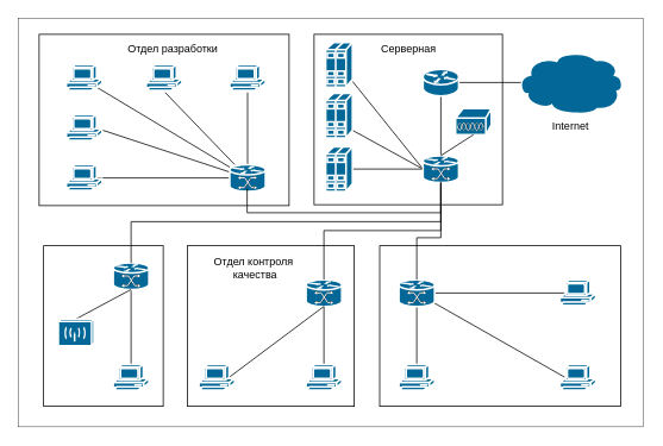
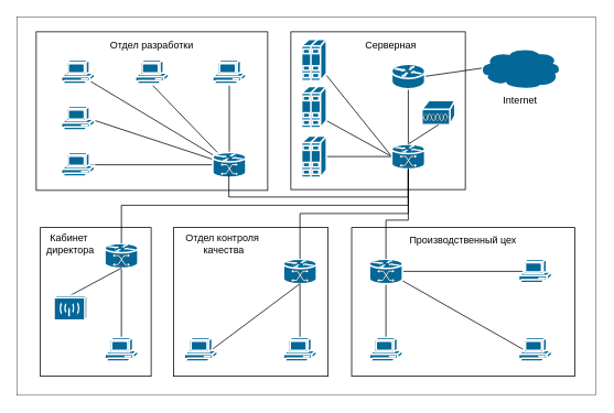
  <mxCell id="0" />
  <mxCell id="1" parent="0" />
  <mxCell id="2" value="" style="rounded=0;whiteSpace=wrap;html=1;fillColor=none;strokeWidth=0.5;" parent="1" vertex="1"><mxGeometry x="20" y="20" width="700" height="458" as="geometry" /></mxCell>
  <mxCell id="3" value="" style="rounded=0;whiteSpace=wrap;html=1;fillColor=none;" parent="1" vertex="1"><mxGeometry x="48" y="275" width="134" height="180" as="geometry" /></mxCell>
  <mxCell id="4" value="" style="rounded=0;whiteSpace=wrap;html=1;fillColor=none;" parent="1" vertex="1"><mxGeometry x="43" y="38" width="280" height="192" as="geometry" /></mxCell>
  <mxCell id="5" value="" style="rounded=0;whiteSpace=wrap;html=1;fillColor=none;" parent="1" vertex="1"><mxGeometry x="209" y="275" width="187" height="180" as="geometry" /></mxCell>
  <mxCell id="6" value="" style="rounded=0;whiteSpace=wrap;html=1;fillColor=none;" parent="1" vertex="1"><mxGeometry x="424.5" y="275" width="270" height="180" as="geometry" /></mxCell>
- <mxCell id="7" value="Internet" style="shape=mxgraph.cisco.storage.cloud;sketch=0;html=1;pointerEvents=1;dashed=0;fillColor=#036897;strokeColor=#ffffff;strokeWidth=2;verticalLabelPosition=bottom;verticalAlign=top;align=center;outlineConnect=0;" parent="1" vertex="1"><mxGeometry x="578" y="57" width="120" height="70" as="geometry" /></mxCell>
+ <mxCell id="7" value="Internet" style="shape=mxgraph.cisco.storage.cloud;sketch=0;html=1;pointerEvents=1;dashed=0;fillColor=#036897;strokeColor=#ffffff;strokeWidth=2;verticalLabelPosition=bottom;verticalAlign=top;align=center;outlineConnect=0;" parent="1" vertex="1"><mxGeometry x="578" y="57" width="100" height="50" as="geometry" /></mxCell>
  <mxCell id="8" style="rounded=0;orthogonalLoop=1;jettySize=auto;html=1;entryX=0.04;entryY=0.5;entryDx=0;entryDy=0;entryPerimeter=0;endArrow=none;endFill=0;exitX=1;exitY=0.5;exitDx=0;exitDy=0;exitPerimeter=0;" parent="1" target="7" edge="1" source="51"><mxGeometry relative="1" as="geometry"><mxPoint x="-186" y="453" as="sourcePoint" /></mxGeometry></mxCell>
  <mxCell id="9" style="edgeStyle=none;rounded=0;orthogonalLoop=1;jettySize=auto;html=1;entryX=0.5;entryY=0;entryDx=0;entryDy=0;entryPerimeter=0;endArrow=none;endFill=0;startSize=16;exitX=0.5;exitY=1;exitDx=0;exitDy=0;exitPerimeter=0;" parent="1" source="10" target="26" edge="1"><mxGeometry relative="1" as="geometry" /></mxCell>
  <mxCell id="10" value="" style="shape=mxgraph.cisco.switches.mgx_8000_multiservice_switch;sketch=0;html=1;pointerEvents=1;dashed=0;fillColor=#036897;strokeColor=#ffffff;strokeWidth=2;verticalLabelPosition=bottom;verticalAlign=top;align=center;outlineConnect=0;" parent="1" vertex="1"><mxGeometry x="126" y="294" width="40" height="30" as="geometry" /></mxCell>
  <mxCell id="11" style="edgeStyle=none;rounded=0;orthogonalLoop=1;jettySize=auto;html=1;entryX=0.83;entryY=0.5;entryDx=0;entryDy=0;entryPerimeter=0;endArrow=none;endFill=0;startSize=16;" parent="1" source="16" target="28" edge="1"><mxGeometry relative="1" as="geometry" /></mxCell>
  <mxCell id="12" style="edgeStyle=none;rounded=0;orthogonalLoop=1;jettySize=auto;html=1;entryX=0.83;entryY=0.5;entryDx=0;entryDy=0;entryPerimeter=0;endArrow=none;endFill=0;startSize=16;" parent="1" source="16" target="27" edge="1"><mxGeometry relative="1" as="geometry" /></mxCell>
  <mxCell id="13" style="edgeStyle=none;rounded=0;orthogonalLoop=1;jettySize=auto;html=1;entryX=0.86;entryY=0.85;entryDx=0;entryDy=0;entryPerimeter=0;endArrow=none;endFill=0;startSize=16;" parent="1" source="16" target="29" edge="1"><mxGeometry relative="1" as="geometry" /></mxCell>
  <mxCell id="14" style="edgeStyle=none;rounded=0;orthogonalLoop=1;jettySize=auto;html=1;entryX=0.5;entryY=1;entryDx=0;entryDy=0;entryPerimeter=0;endArrow=none;endFill=0;startSize=16;" parent="1" source="16" target="30" edge="1"><mxGeometry relative="1" as="geometry" /></mxCell>
  <mxCell id="15" style="edgeStyle=none;rounded=0;orthogonalLoop=1;jettySize=auto;html=1;entryX=0.5;entryY=1;entryDx=0;entryDy=0;entryPerimeter=0;endArrow=none;endFill=0;startSize=16;" parent="1" source="16" target="24" edge="1"><mxGeometry relative="1" as="geometry" /></mxCell>
  <mxCell id="16" value="" style="shape=mxgraph.cisco.switches.mgx_8000_multiservice_switch;sketch=0;html=1;pointerEvents=1;dashed=0;fillColor=#036897;strokeColor=#ffffff;strokeWidth=2;verticalLabelPosition=bottom;verticalAlign=top;align=center;outlineConnect=0;" parent="1" vertex="1"><mxGeometry x="256.5" y="184" width="40" height="30" as="geometry" /></mxCell>
  <mxCell id="17" style="edgeStyle=none;rounded=0;orthogonalLoop=1;jettySize=auto;html=1;entryX=0.16;entryY=0.5;entryDx=0;entryDy=0;entryPerimeter=0;endArrow=none;endFill=0;startSize=16;" parent="1" source="20" target="31" edge="1"><mxGeometry relative="1" as="geometry" /></mxCell>
  <mxCell id="18" style="edgeStyle=none;rounded=0;orthogonalLoop=1;jettySize=auto;html=1;entryX=0.16;entryY=0.5;entryDx=0;entryDy=0;entryPerimeter=0;endArrow=none;endFill=0;startSize=16;" parent="1" source="20" target="32" edge="1"><mxGeometry relative="1" as="geometry" /></mxCell>
  <mxCell id="19" style="edgeStyle=none;rounded=0;orthogonalLoop=1;jettySize=auto;html=1;entryX=0.5;entryY=0;entryDx=0;entryDy=0;entryPerimeter=0;endArrow=none;endFill=0;startSize=16;" parent="1" source="20" target="33" edge="1"><mxGeometry relative="1" as="geometry" /></mxCell>
  <mxCell id="20" value="" style="shape=mxgraph.cisco.switches.mgx_8000_multiservice_switch;sketch=0;html=1;pointerEvents=1;dashed=0;fillColor=#036897;strokeColor=#ffffff;strokeWidth=2;verticalLabelPosition=bottom;verticalAlign=top;align=center;outlineConnect=0;" parent="1" vertex="1"><mxGeometry x="446" y="313" width="40" height="30" as="geometry" /></mxCell>
  <mxCell id="21" style="edgeStyle=orthogonalEdgeStyle;rounded=0;orthogonalLoop=1;jettySize=auto;html=1;entryX=0.5;entryY=1;entryDx=0;entryDy=0;endArrow=none;endFill=0;startSize=16;exitX=0.5;exitY=0;exitDx=0;exitDy=0;exitPerimeter=0;entryPerimeter=0;" parent="1" source="10" edge="1"><mxGeometry relative="1" as="geometry"><mxPoint x="153" y="294" as="sourcePoint" /><mxPoint x="498" y="204" as="targetPoint" /><Array as="points"><mxPoint x="146" y="248" /><mxPoint x="493" y="248" /><mxPoint x="493" y="204" /></Array></mxGeometry></mxCell>
  <mxCell id="22" value="" style="shape=mxgraph.cisco.switches.mgx_8000_multiservice_switch;sketch=0;html=1;pointerEvents=1;dashed=0;fillColor=#036897;strokeColor=#ffffff;strokeWidth=2;verticalLabelPosition=bottom;verticalAlign=top;align=center;outlineConnect=0;" parent="1" vertex="1"><mxGeometry x="342" y="313" width="40" height="30" as="geometry" /></mxCell>
  <mxCell id="23" style="edgeStyle=none;rounded=0;orthogonalLoop=1;jettySize=auto;html=1;entryX=0.83;entryY=0.5;entryDx=0;entryDy=0;entryPerimeter=0;endArrow=none;endFill=0;startSize=16;exitX=0.5;exitY=1;exitDx=0;exitDy=0;exitPerimeter=0;" parent="1" source="22" target="25" edge="1"><mxGeometry relative="1" as="geometry" /></mxCell>
  <mxCell id="24" value="" style="shape=mxgraph.cisco.computers_and_peripherals.pc;sketch=0;html=1;pointerEvents=1;dashed=0;fillColor=#036897;strokeColor=#ffffff;strokeWidth=2;verticalLabelPosition=bottom;verticalAlign=top;align=center;outlineConnect=0;" parent="1" vertex="1"><mxGeometry x="256.5" y="72" width="40" height="30" as="geometry" /></mxCell>
  <mxCell id="25" value="" style="shape=mxgraph.cisco.computers_and_peripherals.pc;sketch=0;html=1;pointerEvents=1;dashed=0;fillColor=#036897;strokeColor=#ffffff;strokeWidth=2;verticalLabelPosition=bottom;verticalAlign=top;align=center;outlineConnect=0;" parent="1" vertex="1"><mxGeometry x="222" y="408" width="40" height="30" as="geometry" /></mxCell>
  <mxCell id="26" value="" style="shape=mxgraph.cisco.computers_and_peripherals.pc;sketch=0;html=1;pointerEvents=1;dashed=0;fillColor=#036897;strokeColor=#ffffff;strokeWidth=2;verticalLabelPosition=bottom;verticalAlign=top;align=center;outlineConnect=0;" parent="1" vertex="1"><mxGeometry x="126" y="408" width="40" height="30" as="geometry" /></mxCell>
  <mxCell id="27" value="" style="shape=mxgraph.cisco.computers_and_peripherals.pc;sketch=0;html=1;pointerEvents=1;dashed=0;fillColor=#036897;strokeColor=#ffffff;strokeWidth=2;verticalLabelPosition=bottom;verticalAlign=top;align=center;outlineConnect=0;" parent="1" vertex="1"><mxGeometry x="73.5" y="128" width="40" height="30" as="geometry" /></mxCell>
  <mxCell id="28" value="" style="shape=mxgraph.cisco.computers_and_peripherals.pc;sketch=0;html=1;pointerEvents=1;dashed=0;fillColor=#036897;strokeColor=#ffffff;strokeWidth=2;verticalLabelPosition=bottom;verticalAlign=top;align=center;outlineConnect=0;" parent="1" vertex="1"><mxGeometry x="73.5" y="184" width="40" height="30" as="geometry" /></mxCell>
  <mxCell id="29" value="" style="shape=mxgraph.cisco.computers_and_peripherals.pc;sketch=0;html=1;pointerEvents=1;dashed=0;fillColor=#036897;strokeColor=#ffffff;strokeWidth=2;verticalLabelPosition=bottom;verticalAlign=top;align=center;outlineConnect=0;" parent="1" vertex="1"><mxGeometry x="73.5" y="72" width="40" height="30" as="geometry" /></mxCell>
  <mxCell id="30" value="" style="shape=mxgraph.cisco.computers_and_peripherals.pc;sketch=0;html=1;pointerEvents=1;dashed=0;fillColor=#036897;strokeColor=#ffffff;strokeWidth=2;verticalLabelPosition=bottom;verticalAlign=top;align=center;outlineConnect=0;" parent="1" vertex="1"><mxGeometry x="163" y="72" width="40" height="30" as="geometry" /></mxCell>
  <mxCell id="31" value="" style="shape=mxgraph.cisco.computers_and_peripherals.pc;sketch=0;html=1;pointerEvents=1;dashed=0;fillColor=#036897;strokeColor=#ffffff;strokeWidth=2;verticalLabelPosition=bottom;verticalAlign=top;align=center;outlineConnect=0;" parent="1" vertex="1"><mxGeometry x="626.5" y="408" width="40" height="30" as="geometry" /></mxCell>
  <mxCell id="32" value="" style="shape=mxgraph.cisco.computers_and_peripherals.pc;sketch=0;html=1;pointerEvents=1;dashed=0;fillColor=#036897;strokeColor=#ffffff;strokeWidth=2;verticalLabelPosition=bottom;verticalAlign=top;align=center;outlineConnect=0;" parent="1" vertex="1"><mxGeometry x="626.5" y="313" width="40" height="30" as="geometry" /></mxCell>
  <mxCell id="33" value="" style="shape=mxgraph.cisco.computers_and_peripherals.pc;sketch=0;html=1;pointerEvents=1;dashed=0;fillColor=#036897;strokeColor=#ffffff;strokeWidth=2;verticalLabelPosition=bottom;verticalAlign=top;align=center;outlineConnect=0;" parent="1" vertex="1"><mxGeometry x="446" y="408" width="40" height="30" as="geometry" /></mxCell>
- <mxCell id="35" value="Отдел контроля&lt;br&gt;&amp;nbsp;качества" style="text;html=1;strokeColor=none;fillColor=none;align=center;verticalAlign=middle;whiteSpace=wrap;rounded=0;" parent="1" vertex="1"><mxGeometry x="237" y="290" width="93" height="20" as="geometry" /></mxCell>
- <mxCell id="36" value="Отдел разработки" style="text;html=1;strokeColor=none;fillColor=none;align=center;verticalAlign=middle;whiteSpace=wrap;rounded=0;" parent="1" vertex="1"><mxGeometry x="133" y="44" width="120" height="20" as="geometry" /></mxCell>
+ <mxCell id="34" value="Кабинет&amp;nbsp;&lt;div&gt;директора&lt;/div&gt;" style="text;html=1;strokeColor=none;fillColor=none;align=center;verticalAlign=middle;whiteSpace=wrap;rounded=0;" parent="1" vertex="1"><mxGeometry x="48" y="285" width="73" height="20" as="geometry" /></mxCell>
+ <mxCell id="35" value="Отдел контроля&lt;br&gt;&amp;nbsp;качества" style="text;html=1;strokeColor=none;fillColor=none;align=center;verticalAlign=middle;whiteSpace=wrap;rounded=0;" parent="1" vertex="1"><mxGeometry x="222" y="285" width="93" height="20" as="geometry" /></mxCell>
+ <mxCell id="36" value="Отдел разработки" style="text;html=1;strokeColor=none;fillColor=none;align=center;verticalAlign=middle;whiteSpace=wrap;rounded=0;" parent="1" vertex="1"><mxGeometry x="123" y="44" width="120" height="20" as="geometry" /></mxCell>
+ <mxCell id="37" value="Производственный цех" style="text;html=1;strokeColor=none;fillColor=none;align=center;verticalAlign=middle;whiteSpace=wrap;rounded=0;" parent="1" vertex="1"><mxGeometry x="486" y="281" width="147" height="20" as="geometry" /></mxCell>
  <mxCell id="38" style="edgeStyle=none;rounded=0;orthogonalLoop=1;jettySize=auto;html=1;endArrow=none;endFill=0;startSize=16;exitX=0.5;exitY=1;exitDx=0;exitDy=0;exitPerimeter=0;entryX=0.5;entryY=0;entryDx=0;entryDy=0;entryPerimeter=0;" edge="1" parent="1" source="22" target="39"><mxGeometry relative="1" as="geometry"><mxPoint x="270" y="310" as="sourcePoint" /><mxPoint x="213" y="331" as="targetPoint" /></mxGeometry></mxCell>
  <mxCell id="39" value="" style="shape=mxgraph.cisco.computers_and_peripherals.pc;sketch=0;html=1;pointerEvents=1;dashed=0;fillColor=#036897;strokeColor=#ffffff;strokeWidth=2;verticalLabelPosition=bottom;verticalAlign=top;align=center;outlineConnect=0;" vertex="1" parent="1"><mxGeometry x="342" y="408" width="40" height="30" as="geometry" /></mxCell>
  <mxCell id="40" value="" style="group" vertex="1" connectable="0" parent="1"><mxGeometry x="351" y="38" width="220" height="191" as="geometry" /></mxCell>
  <mxCell id="41" value="" style="rounded=0;whiteSpace=wrap;html=1;fillColor=none;" parent="40" vertex="1"><mxGeometry width="211" height="191" as="geometry" /></mxCell>
  <mxCell id="42" style="edgeStyle=none;rounded=0;orthogonalLoop=1;jettySize=auto;html=1;entryX=0;entryY=0.5;entryDx=0;entryDy=0;entryPerimeter=0;endArrow=none;endFill=0;" parent="40" source="43" target="49" edge="1"><mxGeometry relative="1" as="geometry" /></mxCell>
  <mxCell id="43" value="" style="shape=mxgraph.cisco.servers.standard_host;sketch=0;html=1;pointerEvents=1;dashed=0;fillColor=#036897;strokeColor=#ffffff;strokeWidth=2;verticalLabelPosition=bottom;verticalAlign=top;align=center;outlineConnect=0;" parent="40" vertex="1"><mxGeometry x="13" y="9" width="30" height="50" as="geometry" /></mxCell>
  <mxCell id="44" value="" style="edgeStyle=none;rounded=0;orthogonalLoop=1;jettySize=auto;html=1;endArrow=none;endFill=0;entryX=0;entryY=0.5;entryDx=0;entryDy=0;entryPerimeter=0;exitX=0;exitY=0.5;exitDx=0;exitDy=0;exitPerimeter=0;" parent="40" source="45" target="49" edge="1"><mxGeometry relative="1" as="geometry" /></mxCell>
  <mxCell id="45" value="" style="shape=mxgraph.cisco.servers.standard_host;sketch=0;html=1;pointerEvents=1;dashed=0;fillColor=#036897;strokeColor=#ffffff;strokeWidth=2;verticalLabelPosition=bottom;verticalAlign=top;align=center;outlineConnect=0;" parent="40" vertex="1"><mxGeometry x="13" y="66" width="30" height="50" as="geometry" /></mxCell>
  <mxCell id="46" style="edgeStyle=none;rounded=0;orthogonalLoop=1;jettySize=auto;html=1;entryX=0;entryY=0.5;entryDx=0;entryDy=0;entryPerimeter=0;endArrow=none;endFill=0;exitX=0;exitY=0.5;exitDx=0;exitDy=0;exitPerimeter=0;" parent="40" source="47" target="49" edge="1"><mxGeometry relative="1" as="geometry" /></mxCell>
  <mxCell id="47" value="" style="shape=mxgraph.cisco.servers.standard_host;sketch=0;html=1;pointerEvents=1;dashed=0;fillColor=#036897;strokeColor=#ffffff;strokeWidth=2;verticalLabelPosition=bottom;verticalAlign=top;align=center;outlineConnect=0;" parent="40" vertex="1"><mxGeometry x="13" y="126" width="30" height="50" as="geometry" /></mxCell>
  <mxCell id="48" style="edgeStyle=none;rounded=0;orthogonalLoop=1;jettySize=auto;html=1;exitX=0.5;exitY=0;exitDx=0;exitDy=0;exitPerimeter=0;entryX=0.5;entryY=1;entryDx=0;entryDy=0;entryPerimeter=0;endArrow=none;endFill=0;" parent="40" target="49" edge="1" source="51"><mxGeometry relative="1" as="geometry"><mxPoint x="62" y="163" as="sourcePoint" /></mxGeometry></mxCell>
  <mxCell id="49" value="" style="shape=mxgraph.cisco.switches.mgx_8000_multiservice_switch;sketch=0;html=1;pointerEvents=1;dashed=0;fillColor=#036897;strokeColor=#ffffff;strokeWidth=2;verticalLabelPosition=bottom;verticalAlign=top;align=center;outlineConnect=0;" parent="40" vertex="1"><mxGeometry x="122" y="136" width="40" height="30" as="geometry" /></mxCell>
- <mxCell id="50" value="Серверная" style="text;html=1;strokeColor=none;fillColor=none;align=center;verticalAlign=middle;whiteSpace=wrap;rounded=0;" parent="40" vertex="1"><mxGeometry x="52.5" y="6" width="106" height="20" as="geometry" /></mxCell>
+ <mxCell id="50" value="Серверная" style="text;html=1;strokeColor=none;fillColor=none;align=center;verticalAlign=middle;whiteSpace=wrap;rounded=0;" parent="40" vertex="1"><mxGeometry x="67.5" y="6" width="106" height="20" as="geometry" /></mxCell>
  <mxCell id="51" value="&lt;span style=&quot;color: rgba(0, 0, 0, 0); font-family: monospace; font-size: 0px; text-align: start;&quot;&gt;%3CmxGraphModel%3E%3Croot%3E%3CmxCell%20id%3D%220%22%2F%3E%3CmxCell%20id%3D%221%22%20parent%3D%220%22%2F%3E%3CmxCell%20id%3D%222%22%20value%3D%22%22%20style%3D%22shape%3Dmxgraph.cisco.storage.relational_database%3Bsketch%3D0%3Bhtml%3D1%3BpointerEvents%3D1%3Bdashed%3D0%3BfillColor%3D%23036897%3BstrokeColor%3D%23ffffff%3BstrokeWidth%3D2%3BverticalLabelPosition%3Dbottom%3BverticalAlign%3Dtop%3Balign%3Dcenter%3BoutlineConnect%3D0%3B%22%20vertex%3D%221%22%20parent%3D%221%22%3E%3CmxGeometry%20x%3D%22113%22%20y%3D%22460%22%20width%3D%2240%22%20height%3D%2230%22%20as%3D%22geometry%22%2F%3E%3C%2FmxCell%3E%3C%2Froot%3E%3C%2FmxGraphModel%3E&lt;/span&gt;&lt;span style=&quot;color: rgba(0, 0, 0, 0); font-family: monospace; font-size: 0px; text-align: start;&quot;&gt;%3CmxGraphModel%3E%3Croot%3E%3CmxCell%20id%3D%220%22%2F%3E%3CmxCell%20id%3D%221%22%20parent%3D%220%22%2F%3E%3CmxCell%20id%3D%222%22%20value%3D%22%22%20style%3D%22shape%3Dmxgraph.cisco.storage.relational_database%3Bsketch%3D0%3Bhtml%3D1%3BpointerEvents%3D1%3Bdashed%3D0%3BfillColor%3D%23036897%3BstrokeColor%3D%23ffffff%3BstrokeWidth%3D2%3BverticalLabelPosition%3Dbottom%3BverticalAlign%3Dtop%3Balign%3Dcenter%3BoutlineConnect%3D0%3B%22%20vertex%3D%221%22%20parent%3D%221%22%3E%3CmxGeometry%20x%3D%22113%22%20y%3D%22460%22%20width%3D%2240%22%20height%3D%2230%22%20as%3D%22geometry%22%2F%3E%3C%2FmxCell%3E%3C%2Froot%3E%3C%2FmxGraphModel%3E&lt;/span&gt;" style="shape=mxgraph.cisco.routers.router;sketch=0;html=1;pointerEvents=1;dashed=0;fillColor=#036897;strokeColor=#ffffff;strokeWidth=2;verticalLabelPosition=bottom;verticalAlign=top;align=center;outlineConnect=0;" parent="40" vertex="1"><mxGeometry x="122" y="39" width="40" height="30" as="geometry" /></mxCell>
  <mxCell id="52" value="" style="shape=mxgraph.cisco.misc.access_point;sketch=0;html=1;pointerEvents=1;dashed=0;fillColor=#036897;strokeColor=#ffffff;strokeWidth=2;verticalLabelPosition=bottom;verticalAlign=top;align=center;outlineConnect=0;" vertex="1" parent="40"><mxGeometry x="158.5" y="83" width="40" height="30" as="geometry" /></mxCell>
  <mxCell id="53" style="edgeStyle=none;rounded=0;orthogonalLoop=1;jettySize=auto;html=1;exitX=0.5;exitY=0.985;exitDx=0;exitDy=0;exitPerimeter=0;entryX=0.5;entryY=0;entryDx=0;entryDy=0;entryPerimeter=0;endArrow=none;endFill=0;" edge="1" parent="40" source="52" target="49"><mxGeometry relative="1" as="geometry"><mxPoint x="152" y="39" as="sourcePoint" /><mxPoint x="152" y="176" as="targetPoint" /></mxGeometry></mxCell>
  <mxCell id="54" value="" style="endArrow=none;html=1;rounded=0;edgeStyle=orthogonalEdgeStyle;exitX=0.5;exitY=1;exitDx=0;exitDy=0;exitPerimeter=0;entryX=0.5;entryY=1;entryDx=0;entryDy=0;entryPerimeter=0;" edge="1" parent="1" target="49"><mxGeometry width="50" height="50" relative="1" as="geometry"><mxPoint x="276.01" y="211" as="sourcePoint" /><mxPoint x="492.51" y="201" as="targetPoint" /><Array as="points"><mxPoint x="276" y="238" /><mxPoint x="493" y="238" /></Array></mxGeometry></mxCell>
  <mxCell id="55" style="edgeStyle=orthogonalEdgeStyle;rounded=0;orthogonalLoop=1;jettySize=auto;html=1;entryX=0.5;entryY=1;entryDx=0;entryDy=0;endArrow=none;endFill=0;startSize=16;exitX=0.5;exitY=0;exitDx=0;exitDy=0;exitPerimeter=0;entryPerimeter=0;" edge="1" parent="1" source="20" target="49"><mxGeometry relative="1" as="geometry"><mxPoint x="353" y="323" as="sourcePoint" /><mxPoint x="503" y="214" as="targetPoint" /><Array as="points"><mxPoint x="466" y="266" /><mxPoint x="493" y="266" /></Array></mxGeometry></mxCell>
  <mxCell id="56" style="edgeStyle=orthogonalEdgeStyle;rounded=0;orthogonalLoop=1;jettySize=auto;html=1;entryX=0.5;entryY=1;entryDx=0;entryDy=0;endArrow=none;endFill=0;startSize=16;exitX=0.5;exitY=0;exitDx=0;exitDy=0;exitPerimeter=0;entryPerimeter=0;" edge="1" parent="1" source="22" target="49"><mxGeometry relative="1" as="geometry"><mxPoint x="372" y="323" as="sourcePoint" /><mxPoint x="503" y="214" as="targetPoint" /><Array as="points"><mxPoint x="362" y="258" /><mxPoint x="493" y="258" /></Array></mxGeometry></mxCell>
  <mxCell id="57" style="rounded=0;orthogonalLoop=1;jettySize=auto;html=1;endArrow=none;endFill=0;exitX=0.5;exitY=1;exitDx=0;exitDy=0;exitPerimeter=0;entryX=0.5;entryY=0;entryDx=0;entryDy=0;entryPerimeter=0;" edge="1" parent="1" source="10" target="58"><mxGeometry relative="1" as="geometry"><mxPoint x="82.115" y="362" as="targetPoint" /><mxPoint x="100" y="384" as="sourcePoint" /></mxGeometry></mxCell>
  <mxCell id="58" value="" style="shape=mxgraph.cisco.wireless.wireless_transport;sketch=0;html=1;pointerEvents=1;dashed=0;fillColor=#036897;strokeColor=#ffffff;strokeWidth=2;verticalLabelPosition=bottom;verticalAlign=top;align=center;outlineConnect=0;" vertex="1" parent="1"><mxGeometry x="64.5" y="357" width="40" height="30" as="geometry" /></mxCell>
